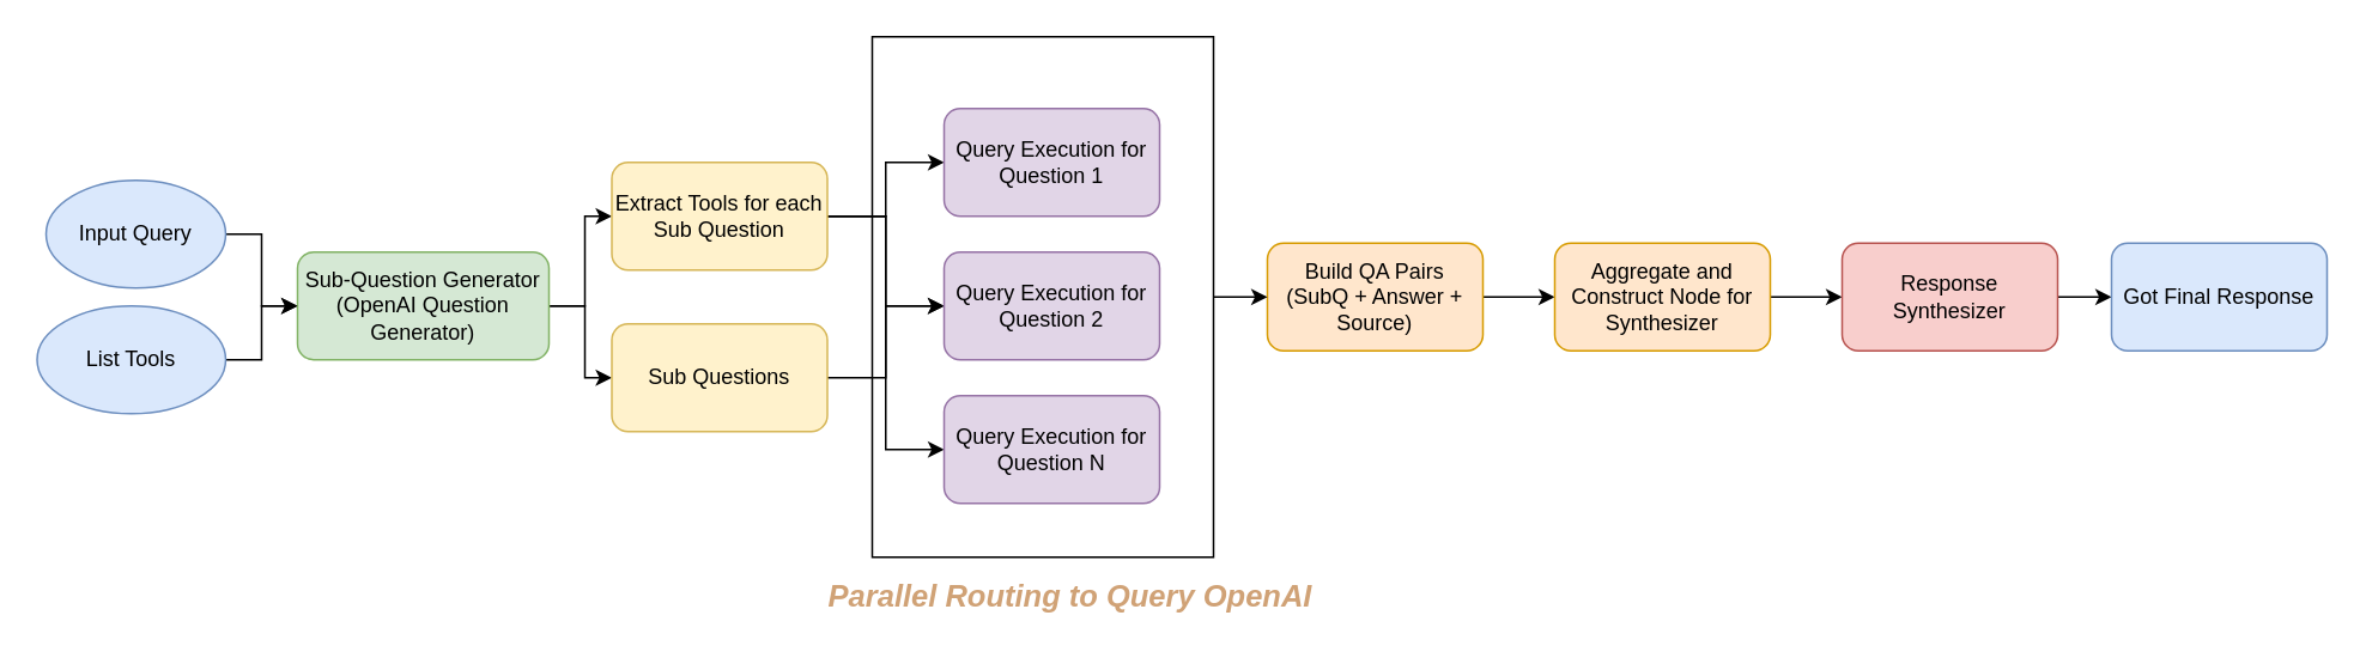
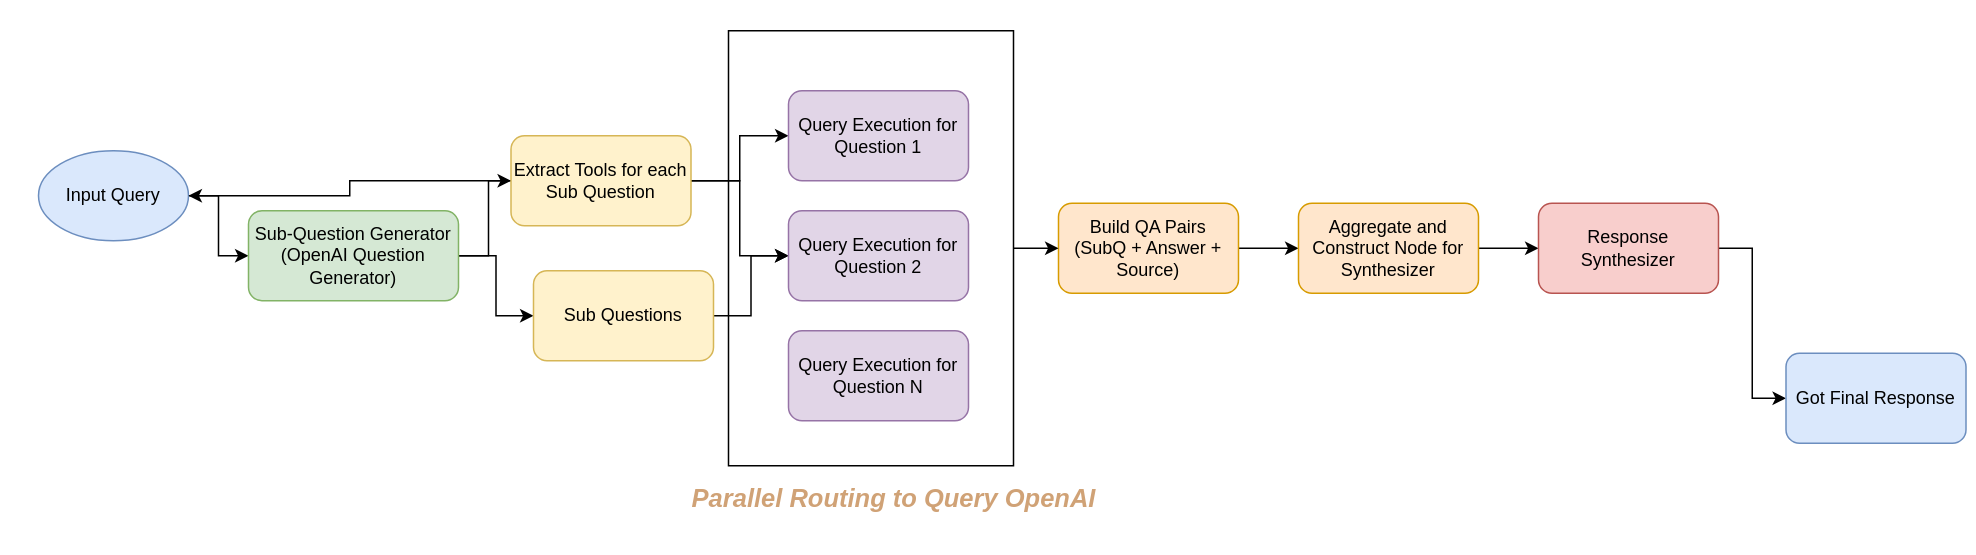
  <mxCell id="0" />
  <mxCell id="1" parent="0" />
  <mxCell id="2" value="" style="rounded=0;whiteSpace=wrap;html=1;" vertex="1" parent="1"><mxGeometry x="485" y="20" width="190" height="290" as="geometry" /></mxCell>
  <mxCell id="3" style="edgeStyle=orthogonalEdgeStyle;rounded=0;orthogonalLoop=1;jettySize=auto;html=1;entryX=0;entryY=0.5;entryDx=0;entryDy=0;" edge="1" parent="1" source="4" target="7"><mxGeometry relative="1" as="geometry" /></mxCell>
  <mxCell id="4" value="Input Query" style="ellipse;whiteSpace=wrap;html=1;fillColor=#dae8fc;strokeColor=#6c8ebf;" vertex="1" parent="1"><mxGeometry x="25" y="100" width="100" height="60" as="geometry" /></mxCell>
  <mxCell id="5" style="edgeStyle=orthogonalEdgeStyle;rounded=0;orthogonalLoop=1;jettySize=auto;html=1;entryX=0;entryY=0.5;entryDx=0;entryDy=0;" edge="1" parent="1" source="7" target="11"><mxGeometry relative="1" as="geometry"><Array as="points"><mxPoint x="325" y="170" /><mxPoint x="325" y="120" /></Array></mxGeometry></mxCell>
  <mxCell id="6" style="edgeStyle=orthogonalEdgeStyle;rounded=0;orthogonalLoop=1;jettySize=auto;html=1;entryX=0;entryY=0.5;entryDx=0;entryDy=0;" edge="1" parent="1" source="7" target="15"><mxGeometry relative="1" as="geometry" /></mxCell>
  <mxCell id="7" value="Sub-Question&amp;nbsp;&lt;span style=&quot;background-color: transparent; color: light-dark(rgb(0, 0, 0), rgb(255, 255, 255));&quot;&gt;Generator&lt;/span&gt;&lt;div&gt;(OpenAI Question Generator)&lt;/div&gt;" style="rounded=1;whiteSpace=wrap;html=1;fillColor=#d5e8d4;strokeColor=#82b366;" vertex="1" parent="1"><mxGeometry x="165" y="140" width="140" height="60" as="geometry" /></mxCell>
  <mxCell id="8" style="edgeStyle=orthogonalEdgeStyle;rounded=0;orthogonalLoop=1;jettySize=auto;html=1;entryX=0;entryY=0.5;entryDx=0;entryDy=0;" edge="1" parent="1" source="11" target="16"><mxGeometry relative="1" as="geometry" /></mxCell>
  <mxCell id="9" style="edgeStyle=orthogonalEdgeStyle;rounded=0;orthogonalLoop=1;jettySize=auto;html=1;entryX=0;entryY=0.5;entryDx=0;entryDy=0;" edge="1" parent="1" source="11" target="17"><mxGeometry relative="1" as="geometry" /></mxCell>
- <mxCell id="10" style="edgeStyle=orthogonalEdgeStyle;rounded=0;orthogonalLoop=1;jettySize=auto;html=1;entryX=0;entryY=0.5;entryDx=0;entryDy=0;" edge="1" parent="1" source="11" target="18"><mxGeometry relative="1" as="geometry" /></mxCell>
+ <mxCell id="10" style="edgeStyle=orthogonalEdgeStyle;rounded=0;orthogonalLoop=1;jettySize=auto;html=1;" edge="1" parent="1" source="11" target="4"><mxGeometry relative="1" as="geometry" /></mxCell>
  <mxCell id="11" value="Extract Tools for each Sub Question" style="rounded=1;whiteSpace=wrap;html=1;fillColor=#fff2cc;strokeColor=#d6b656;" vertex="1" parent="1"><mxGeometry x="340" y="90" width="120" height="60" as="geometry" /></mxCell>
- <mxCell id="12" style="edgeStyle=orthogonalEdgeStyle;rounded=0;orthogonalLoop=1;jettySize=auto;html=1;entryX=0;entryY=0.5;entryDx=0;entryDy=0;" edge="1" parent="1" source="13" target="7"><mxGeometry relative="1" as="geometry" /></mxCell>
- <mxCell id="13" value="List Tools" style="ellipse;whiteSpace=wrap;html=1;fillColor=#dae8fc;strokeColor=#6c8ebf;" vertex="1" parent="1"><mxGeometry x="20" y="170" width="105" height="60" as="geometry" /></mxCell>
  <mxCell id="14" style="edgeStyle=orthogonalEdgeStyle;rounded=0;orthogonalLoop=1;jettySize=auto;html=1;entryX=0;entryY=0.5;entryDx=0;entryDy=0;" edge="1" parent="1" source="15" target="17"><mxGeometry relative="1" as="geometry" /></mxCell>
- <mxCell id="15" value="Sub Questions" style="rounded=1;whiteSpace=wrap;html=1;fillColor=#fff2cc;strokeColor=#d6b656;" vertex="1" parent="1"><mxGeometry x="340" y="180" width="120" height="60" as="geometry" /></mxCell>
+ <mxCell id="15" value="Sub Questions" style="rounded=1;whiteSpace=wrap;html=1;fillColor=#fff2cc;strokeColor=#d6b656;" vertex="1" parent="1"><mxGeometry x="355" y="180" width="120" height="60" as="geometry" /></mxCell>
  <mxCell id="16" value="Query Execution for Question 1" style="rounded=1;whiteSpace=wrap;html=1;fillColor=#e1d5e7;strokeColor=#9673a6;" vertex="1" parent="1"><mxGeometry x="525" y="60" width="120" height="60" as="geometry" /></mxCell>
  <mxCell id="17" value="Query Execution for Question 2" style="rounded=1;whiteSpace=wrap;html=1;fillColor=#e1d5e7;strokeColor=#9673a6;" vertex="1" parent="1"><mxGeometry x="525" y="140" width="120" height="60" as="geometry" /></mxCell>
  <mxCell id="18" value="Query Execution for Question N" style="rounded=1;whiteSpace=wrap;html=1;fillColor=#e1d5e7;strokeColor=#9673a6;" vertex="1" parent="1"><mxGeometry x="525" y="220" width="120" height="60" as="geometry" /></mxCell>
  <mxCell id="19" style="edgeStyle=orthogonalEdgeStyle;rounded=0;orthogonalLoop=1;jettySize=auto;html=1;entryX=0;entryY=0.5;entryDx=0;entryDy=0;" edge="1" parent="1" source="20" target="22"><mxGeometry relative="1" as="geometry" /></mxCell>
  <mxCell id="20" value="Build QA Pairs&lt;br&gt;(SubQ + Answer + Source)" style="rounded=1;whiteSpace=wrap;html=1;fillColor=#ffe6cc;strokeColor=#d79b00;" vertex="1" parent="1"><mxGeometry x="705" y="135" width="120" height="60" as="geometry" /></mxCell>
  <mxCell id="21" style="edgeStyle=orthogonalEdgeStyle;rounded=0;orthogonalLoop=1;jettySize=auto;html=1;entryX=0;entryY=0.5;entryDx=0;entryDy=0;" edge="1" parent="1" source="22" target="24"><mxGeometry relative="1" as="geometry" /></mxCell>
  <mxCell id="22" value="Aggregate and Construct Node for Synthesizer" style="rounded=1;whiteSpace=wrap;html=1;fillColor=#ffe6cc;strokeColor=#d79b00;" vertex="1" parent="1"><mxGeometry x="865" y="135" width="120" height="60" as="geometry" /></mxCell>
  <mxCell id="23" style="edgeStyle=orthogonalEdgeStyle;rounded=0;orthogonalLoop=1;jettySize=auto;html=1;entryX=0;entryY=0.5;entryDx=0;entryDy=0;" edge="1" parent="1" source="24" target="25"><mxGeometry relative="1" as="geometry" /></mxCell>
  <mxCell id="24" value="Response Synthesizer" style="rounded=1;whiteSpace=wrap;html=1;fillColor=#f8cecc;strokeColor=#b85450;" vertex="1" parent="1"><mxGeometry x="1025" y="135" width="120" height="60" as="geometry" /></mxCell>
- <mxCell id="25" value="Got Final Response" style="rounded=1;whiteSpace=wrap;html=1;fillColor=#dae8fc;strokeColor=#6c8ebf;" vertex="1" parent="1"><mxGeometry x="1175" y="135" width="120" height="60" as="geometry" /></mxCell>
+ <mxCell id="25" value="Got Final Response" style="rounded=1;whiteSpace=wrap;html=1;fillColor=#dae8fc;strokeColor=#6c8ebf;" vertex="1" parent="1"><mxGeometry x="1190" y="235" width="120" height="60" as="geometry" /></mxCell>
  <mxCell id="26" value="Parallel Routing to Query OpenAI" style="text;html=1;align=center;verticalAlign=middle;resizable=0;points=[];autosize=1;strokeColor=none;fillColor=none;fontSize=17;fontColor=light-dark(#d0a276, #295a0d);fontStyle=3" vertex="1" parent="1"><mxGeometry x="460" y="318" width="270" height="30" as="geometry" /></mxCell>
  <mxCell id="27" value="" style="endArrow=classic;html=1;rounded=0;exitX=1;exitY=0.5;exitDx=0;exitDy=0;entryX=0;entryY=0.5;entryDx=0;entryDy=0;" edge="1" parent="1" source="2" target="20"><mxGeometry width="50" height="50" relative="1" as="geometry"><mxPoint x="555" y="290" as="sourcePoint" /><mxPoint x="605" y="240" as="targetPoint" /></mxGeometry></mxCell>
